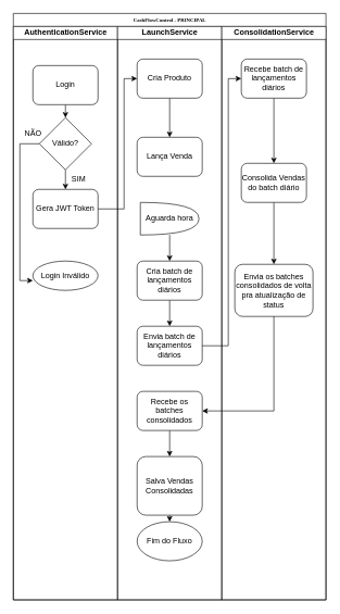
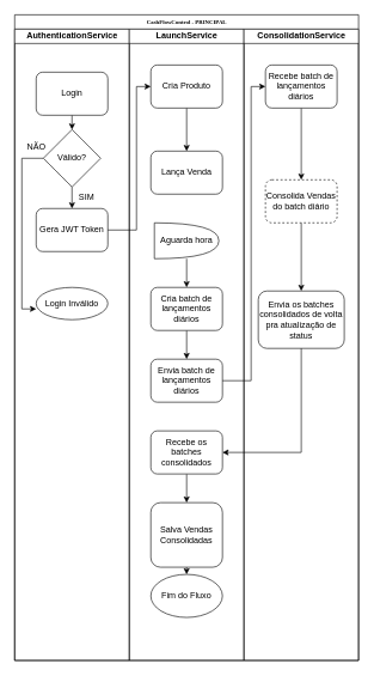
  <mxCell id="0" />
  <mxCell id="1" parent="0" />
  <mxCell id="2" value="CashFlowControl - PRINCIPAL" style="swimlane;html=1;childLayout=stackLayout;startSize=20;rounded=0;shadow=0;labelBackgroundColor=none;strokeWidth=1;fontFamily=Verdana;fontSize=8;align=center;" parent="1" vertex="1"><mxGeometry x="20" y="20" width="480" height="900" as="geometry" /></mxCell>
  <mxCell id="3" value="AuthenticationService" style="swimlane;html=1;startSize=20;" parent="2" vertex="1"><mxGeometry y="20" width="160" height="880" as="geometry" /></mxCell>
  <mxCell id="4" style="edgeStyle=orthogonalEdgeStyle;rounded=0;orthogonalLoop=1;jettySize=auto;html=1;exitX=0.5;exitY=1;exitDx=0;exitDy=0;entryX=0.5;entryY=0;entryDx=0;entryDy=0;" parent="3" source="5" target="8" edge="1"><mxGeometry relative="1" as="geometry" /></mxCell>
  <mxCell id="5" value="&lt;font face=&quot;Helvetica&quot;&gt;&lt;span style=&quot;font-size: 12px;&quot;&gt;Login&lt;/span&gt;&lt;/font&gt;" style="rounded=1;whiteSpace=wrap;html=1;shadow=0;labelBackgroundColor=none;strokeWidth=1;fontFamily=Verdana;fontSize=8;align=center;" parent="3" vertex="1"><mxGeometry x="30" y="60" width="100" height="60" as="geometry" /></mxCell>
  <mxCell id="6" style="edgeStyle=orthogonalEdgeStyle;rounded=0;orthogonalLoop=1;jettySize=auto;html=1;exitX=0.5;exitY=1;exitDx=0;exitDy=0;entryX=0.5;entryY=0;entryDx=0;entryDy=0;" parent="3" source="8" target="9" edge="1"><mxGeometry relative="1" as="geometry" /></mxCell>
  <mxCell id="7" style="edgeStyle=orthogonalEdgeStyle;rounded=0;orthogonalLoop=1;jettySize=auto;html=1;exitX=0;exitY=0.5;exitDx=0;exitDy=0;entryX=0;entryY=0.5;entryDx=0;entryDy=0;" parent="3" source="8" edge="1"><mxGeometry relative="1" as="geometry"><mxPoint x="30" y="390" as="targetPoint" /><Array as="points"><mxPoint x="10" y="180" /><mxPoint x="10" y="390" /></Array></mxGeometry></mxCell>
  <mxCell id="8" value="Válido?" style="rhombus;whiteSpace=wrap;html=1;" parent="3" vertex="1"><mxGeometry x="40" y="140" width="80" height="80" as="geometry" /></mxCell>
  <mxCell id="9" value="&lt;font face=&quot;Helvetica&quot;&gt;&lt;span style=&quot;font-size: 12px;&quot;&gt;Gera JWT Token&lt;/span&gt;&lt;/font&gt;" style="rounded=1;whiteSpace=wrap;html=1;shadow=0;labelBackgroundColor=none;strokeWidth=1;fontFamily=Verdana;fontSize=8;align=center;" parent="3" vertex="1"><mxGeometry x="30" y="250" width="100" height="60" as="geometry" /></mxCell>
  <mxCell id="10" value="Login Inválido" style="ellipse;whiteSpace=wrap;html=1;" parent="3" vertex="1"><mxGeometry x="30" y="360" width="100" height="45" as="geometry" /></mxCell>
  <mxCell id="11" value="SIM" style="text;html=1;align=center;verticalAlign=middle;resizable=0;points=[];autosize=1;strokeColor=none;fillColor=none;" parent="3" vertex="1"><mxGeometry x="80" y="220" width="40" height="30" as="geometry" /></mxCell>
  <mxCell id="12" value="NÃO" style="text;html=1;align=center;verticalAlign=middle;resizable=0;points=[];autosize=1;strokeColor=none;fillColor=none;" parent="3" vertex="1"><mxGeometry x="5" y="150" width="50" height="30" as="geometry" /></mxCell>
  <mxCell id="13" value="LaunchService" style="swimlane;html=1;startSize=20;" parent="2" vertex="1"><mxGeometry x="160" y="20" width="160" height="880" as="geometry" /></mxCell>
  <mxCell id="14" style="edgeStyle=orthogonalEdgeStyle;rounded=0;orthogonalLoop=1;jettySize=auto;html=1;exitX=0.5;exitY=1;exitDx=0;exitDy=0;entryX=0.5;entryY=0;entryDx=0;entryDy=0;" parent="13" source="15" target="16" edge="1"><mxGeometry relative="1" as="geometry" /></mxCell>
  <mxCell id="15" value="&lt;font face=&quot;Helvetica&quot;&gt;&lt;span style=&quot;font-size: 12px;&quot;&gt;Cria Produto&lt;/span&gt;&lt;/font&gt;" style="rounded=1;whiteSpace=wrap;html=1;shadow=0;labelBackgroundColor=none;strokeWidth=1;fontFamily=Verdana;fontSize=8;align=center;" parent="13" vertex="1"><mxGeometry x="30" y="50" width="100" height="60" as="geometry" /></mxCell>
  <mxCell id="16" value="&lt;font face=&quot;Helvetica&quot;&gt;&lt;span style=&quot;font-size: 12px;&quot;&gt;Lança Venda&lt;/span&gt;&lt;/font&gt;" style="rounded=1;whiteSpace=wrap;html=1;shadow=0;labelBackgroundColor=none;strokeWidth=1;fontFamily=Verdana;fontSize=8;align=center;" parent="13" vertex="1"><mxGeometry x="30" y="170" width="100" height="60" as="geometry" /></mxCell>
  <mxCell id="17" style="edgeStyle=orthogonalEdgeStyle;rounded=0;orthogonalLoop=1;jettySize=auto;html=1;entryX=0.5;entryY=0;entryDx=0;entryDy=0;" edge="1" parent="13" source="18" target="26"><mxGeometry relative="1" as="geometry" /></mxCell>
  <mxCell id="18" value="Aguarda hora" style="shape=or;whiteSpace=wrap;html=1;" parent="13" vertex="1"><mxGeometry x="35" y="270" width="90" height="50" as="geometry" /></mxCell>
  <mxCell id="19" value="&lt;font face=&quot;Helvetica&quot;&gt;&lt;span style=&quot;font-size: 12px;&quot;&gt;Envia batch de lançamentos diários&lt;/span&gt;&lt;/font&gt;" style="rounded=1;whiteSpace=wrap;html=1;shadow=0;labelBackgroundColor=none;strokeWidth=1;fontFamily=Verdana;fontSize=8;align=center;" parent="13" vertex="1"><mxGeometry x="30" y="460" width="100" height="60" as="geometry" /></mxCell>
  <mxCell id="20" style="edgeStyle=orthogonalEdgeStyle;rounded=0;orthogonalLoop=1;jettySize=auto;html=1;exitX=0.5;exitY=1;exitDx=0;exitDy=0;entryX=0.5;entryY=0;entryDx=0;entryDy=0;" parent="13" source="21" target="23" edge="1"><mxGeometry relative="1" as="geometry" /></mxCell>
  <mxCell id="21" value="&lt;font face=&quot;Helvetica&quot;&gt;&lt;span style=&quot;font-size: 12px;&quot;&gt;Recebe os batches consolidados&lt;/span&gt;&lt;/font&gt;" style="rounded=1;whiteSpace=wrap;html=1;shadow=0;labelBackgroundColor=none;strokeWidth=1;fontFamily=Verdana;fontSize=8;align=center;" parent="13" vertex="1"><mxGeometry x="30" y="560" width="100" height="60" as="geometry" /></mxCell>
  <mxCell id="22" style="edgeStyle=orthogonalEdgeStyle;rounded=0;orthogonalLoop=1;jettySize=auto;html=1;exitX=0.5;exitY=1;exitDx=0;exitDy=0;entryX=0.5;entryY=0;entryDx=0;entryDy=0;" parent="13" source="23" target="24" edge="1"><mxGeometry relative="1" as="geometry" /></mxCell>
  <mxCell id="23" value="&lt;font face=&quot;Helvetica&quot;&gt;&lt;span style=&quot;font-size: 12px;&quot;&gt;Salva Vendas Consolidadas&lt;/span&gt;&lt;/font&gt;" style="rounded=1;whiteSpace=wrap;html=1;shadow=0;labelBackgroundColor=none;strokeWidth=1;fontFamily=Verdana;fontSize=8;align=center;" parent="13" vertex="1"><mxGeometry x="30" y="660" width="100" height="90" as="geometry" /></mxCell>
  <mxCell id="24" value="Fim do Fluxo" style="ellipse;whiteSpace=wrap;html=1;" parent="13" vertex="1"><mxGeometry x="30" y="760" width="100" height="60" as="geometry" /></mxCell>
  <mxCell id="25" style="edgeStyle=orthogonalEdgeStyle;rounded=0;orthogonalLoop=1;jettySize=auto;html=1;entryX=0.5;entryY=0;entryDx=0;entryDy=0;" edge="1" parent="13" source="26" target="19"><mxGeometry relative="1" as="geometry" /></mxCell>
  <mxCell id="26" value="&lt;font face=&quot;Helvetica&quot;&gt;&lt;span style=&quot;font-size: 12px;&quot;&gt;Cria batch de lançamentos diários&lt;/span&gt;&lt;/font&gt;" style="rounded=1;whiteSpace=wrap;html=1;shadow=0;labelBackgroundColor=none;strokeWidth=1;fontFamily=Verdana;fontSize=8;align=center;" vertex="1" parent="13"><mxGeometry x="30" y="360" width="100" height="60" as="geometry" /></mxCell>
  <mxCell id="27" value="ConsolidationService" style="swimlane;html=1;startSize=20;" parent="2" vertex="1"><mxGeometry x="320" y="20" width="160" height="880" as="geometry" /></mxCell>
  <mxCell id="28" style="edgeStyle=orthogonalEdgeStyle;rounded=0;orthogonalLoop=1;jettySize=auto;html=1;exitX=0.5;exitY=1;exitDx=0;exitDy=0;" parent="27" source="29" target="31" edge="1"><mxGeometry relative="1" as="geometry" /></mxCell>
  <mxCell id="29" value="&lt;font face=&quot;Helvetica&quot;&gt;&lt;span style=&quot;font-size: 12px;&quot;&gt;Recebe batch de lançamentos diários&lt;/span&gt;&lt;/font&gt;" style="rounded=1;whiteSpace=wrap;html=1;shadow=0;labelBackgroundColor=none;strokeWidth=1;fontFamily=Verdana;fontSize=8;align=center;" parent="27" vertex="1"><mxGeometry x="30" y="50" width="100" height="60" as="geometry" /></mxCell>
  <mxCell id="30" style="edgeStyle=orthogonalEdgeStyle;rounded=0;orthogonalLoop=1;jettySize=auto;html=1;exitX=0.5;exitY=1;exitDx=0;exitDy=0;entryX=0.5;entryY=0;entryDx=0;entryDy=0;" parent="27" source="31" target="32" edge="1"><mxGeometry relative="1" as="geometry" /></mxCell>
- <mxCell id="31" value="&lt;font face=&quot;Helvetica&quot;&gt;&lt;span style=&quot;font-size: 12px;&quot;&gt;Consolida Vendas do batch diário&lt;/span&gt;&lt;/font&gt;" style="rounded=1;whiteSpace=wrap;html=1;shadow=0;labelBackgroundColor=none;strokeWidth=1;fontFamily=Verdana;fontSize=8;align=center;" parent="27" vertex="1"><mxGeometry x="30" y="210" width="100" height="60" as="geometry" /></mxCell>
+ <mxCell id="31" value="&lt;font face=&quot;Helvetica&quot;&gt;&lt;span style=&quot;font-size: 12px;&quot;&gt;Consolida Vendas do batch diário&lt;/span&gt;&lt;/font&gt;" style="rounded=1;whiteSpace=wrap;html=1;shadow=0;labelBackgroundColor=none;strokeWidth=1;fontFamily=Verdana;fontSize=8;align=center;dashed=1;" parent="27" vertex="1"><mxGeometry x="30" y="210" width="100" height="60" as="geometry" /></mxCell>
  <mxCell id="32" value="&lt;font face=&quot;Helvetica&quot;&gt;&lt;span style=&quot;font-size: 12px;&quot;&gt;Envia os batches consolidados de volta pra atualização de status&lt;/span&gt;&lt;/font&gt;" style="rounded=1;whiteSpace=wrap;html=1;shadow=0;labelBackgroundColor=none;strokeWidth=1;fontFamily=Verdana;fontSize=8;align=center;" parent="27" vertex="1"><mxGeometry x="20" y="365" width="120" height="80" as="geometry" /></mxCell>
  <mxCell id="33" style="edgeStyle=orthogonalEdgeStyle;rounded=0;orthogonalLoop=1;jettySize=auto;html=1;exitX=1;exitY=0.5;exitDx=0;exitDy=0;entryX=0;entryY=0.5;entryDx=0;entryDy=0;" parent="2" source="9" target="15" edge="1"><mxGeometry relative="1" as="geometry"><Array as="points"><mxPoint x="170" y="300" /><mxPoint x="170" y="100" /></Array></mxGeometry></mxCell>
  <mxCell id="34" style="edgeStyle=orthogonalEdgeStyle;rounded=0;orthogonalLoop=1;jettySize=auto;html=1;exitX=1;exitY=0.5;exitDx=0;exitDy=0;entryX=0;entryY=0.5;entryDx=0;entryDy=0;" parent="2" source="19" target="29" edge="1"><mxGeometry relative="1" as="geometry"><Array as="points"><mxPoint x="330" y="510" /><mxPoint x="330" y="100" /></Array></mxGeometry></mxCell>
  <mxCell id="35" style="edgeStyle=orthogonalEdgeStyle;rounded=0;orthogonalLoop=1;jettySize=auto;html=1;exitX=0.5;exitY=1;exitDx=0;exitDy=0;entryX=1;entryY=0.5;entryDx=0;entryDy=0;" parent="2" source="32" target="21" edge="1"><mxGeometry relative="1" as="geometry" /></mxCell>
